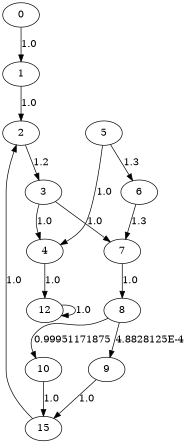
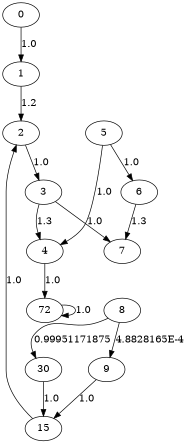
  digraph {
    0
    1
    2
    3
    4
    7
-   12
+   12 [label=72]
    5
    6
    8
    9
-   10
+   10 [label=30]
    n13 [label=15]
    0 -> 1 [label=1.0]
-   1 -> 2 [label=1.0]
-   2 -> 3 [label=1.2]
-   3 -> 4 [label=1.0]
+   1 -> 2 [label=1.2]
+   2 -> 3 [label=1.0]
+   3 -> 4 [label=1.3]
    3 -> 7 [label=1.0]
    4 -> 12 [label=1.0]
-   7 -> 8 [label=1.0]
    12 -> 12 [label=1.0]
    5 -> 4 [label=1.0]
-   5 -> 6 [label=1.3]
+   5 -> 6 [label=1.0]
    6 -> 7 [label=1.3]
-   8 -> 9 [label="4.8828125E-4"]
+   8 -> 9 [label="4.8828165E-4"]
    8 -> 10 [label=0.99951171875]
    9 -> n13 [label=1.0]
    10 -> n13 [label=1.0]
    n13 -> 2 [label=1.0]
  }
